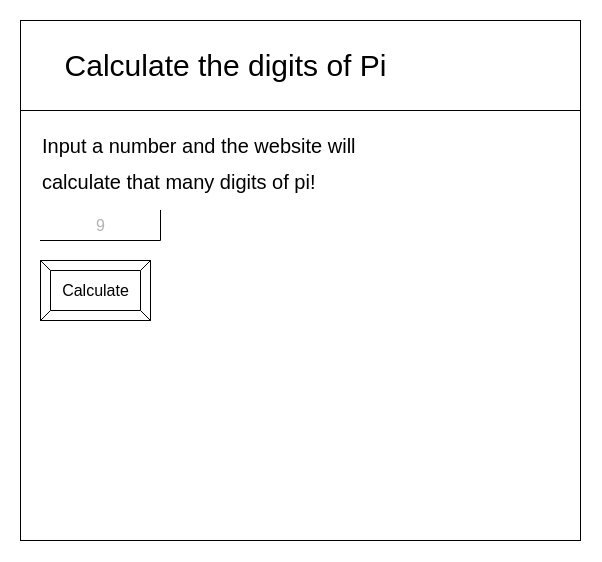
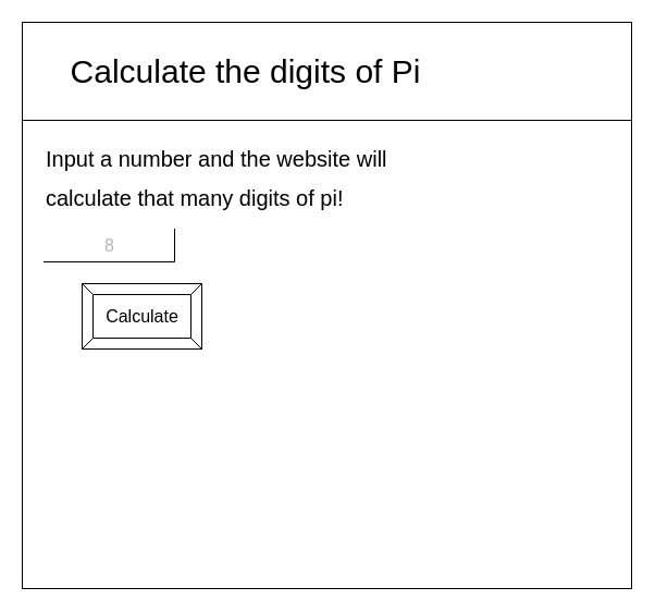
  <mxCell id="0" />
  <mxCell id="1" parent="0" />
  <mxCell id="2" value="" style="rounded=0;whiteSpace=wrap;html=1;" vertex="1" parent="1"><mxGeometry x="20" y="20" width="560" height="520" as="geometry" /></mxCell>
  <mxCell id="3" value="" style="rounded=0;whiteSpace=wrap;html=1;" vertex="1" parent="1"><mxGeometry x="20" y="20" width="560" height="90" as="geometry" /></mxCell>
  <mxCell id="4" value="&lt;font style=&quot;font-size: 30px&quot;&gt;Calculate the digits of Pi&lt;/font&gt;" style="text;html=1;align=center;verticalAlign=middle;resizable=0;points=[];autosize=1;strokeColor=none;fillColor=none;" vertex="1" parent="1"><mxGeometry x="55" y="50" width="340" height="30" as="geometry" /></mxCell>
  <mxCell id="5" value="" style="shape=partialRectangle;whiteSpace=wrap;html=1;top=0;left=0;fillColor=none;fontSize=30;" vertex="1" parent="1"><mxGeometry x="40" y="210" width="120" height="30" as="geometry" /></mxCell>
  <mxCell id="6" value="&lt;font style=&quot;font-size: 20px&quot;&gt;Input a number and the website will &lt;br&gt;calculate that many digits of pi!&lt;/font&gt;" style="text;html=1;align=left;verticalAlign=middle;resizable=0;points=[];autosize=1;strokeColor=none;fillColor=none;fontSize=30;" vertex="1" parent="1"><mxGeometry x="40" y="120" width="330" height="80" as="geometry" /></mxCell>
- <mxCell id="7" value="&lt;font color=&quot;#b3b3b3&quot; style=&quot;font-size: 16px&quot;&gt;9&lt;/font&gt;" style="text;html=1;align=center;verticalAlign=middle;resizable=0;points=[];autosize=1;strokeColor=none;fillColor=none;fontSize=16;" vertex="1" parent="1"><mxGeometry x="90" y="215" width="20" height="20" as="geometry" /></mxCell>
- <mxCell id="8" value="&lt;font color=&quot;#000000&quot;&gt;Calculate&lt;/font&gt;" style="labelPosition=center;verticalLabelPosition=middle;align=center;html=1;shape=mxgraph.basic.button;dx=10;fontSize=16;fontColor=#B3B3B3;" vertex="1" parent="1"><mxGeometry x="40" y="260" width="110" height="60" as="geometry" /></mxCell>
+ <mxCell id="7" value="&lt;font color=&quot;#b3b3b3&quot; style=&quot;font-size: 16px&quot;&gt;8&lt;/font&gt;" style="text;html=1;align=center;verticalAlign=middle;resizable=0;points=[];autosize=1;strokeColor=none;fillColor=none;fontSize=16;" vertex="1" parent="1"><mxGeometry x="90" y="215" width="20" height="20" as="geometry" /></mxCell>
+ <mxCell id="8" value="&lt;font color=&quot;#000000&quot;&gt;Calculate&lt;/font&gt;" style="labelPosition=center;verticalLabelPosition=middle;align=center;html=1;shape=mxgraph.basic.button;dx=10;fontSize=16;fontColor=#B3B3B3;" vertex="1" parent="1"><mxGeometry x="75" y="260" width="110" height="60" as="geometry" /></mxCell>
